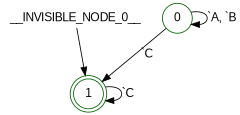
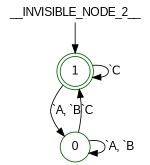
  digraph {
    fontname="Liberation Sans"
    node [color=darkgreen fontname="Liberation Sans" shape=circle]
    edge [fontname="Liberation Sans"]
-   __INVISIBLE_NODE_0__ [color=deeppink height=.0 shape=none width=.0]
+   __INVISIBLE_NODE_0__ [color=deeppink height=.0 shape=none width=.0 label=__INVISIBLE_NODE_2__]
    1 [peripheries=2]
    0
    __INVISIBLE_NODE_0__ -> 1
    1 -> 1 [label="`C"]
+   1 -> 0 [label="`A, `B"]
    0 -> 1 [label="`C"]
    0 -> 0 [label="`A, `B"]
  }
